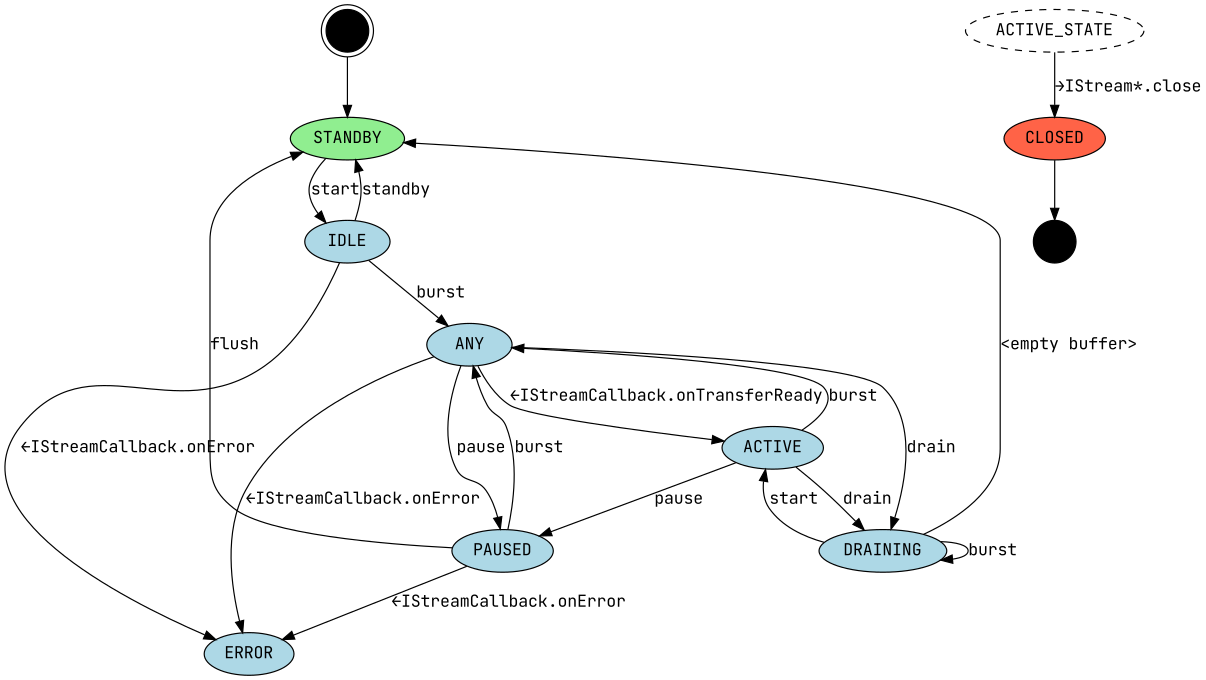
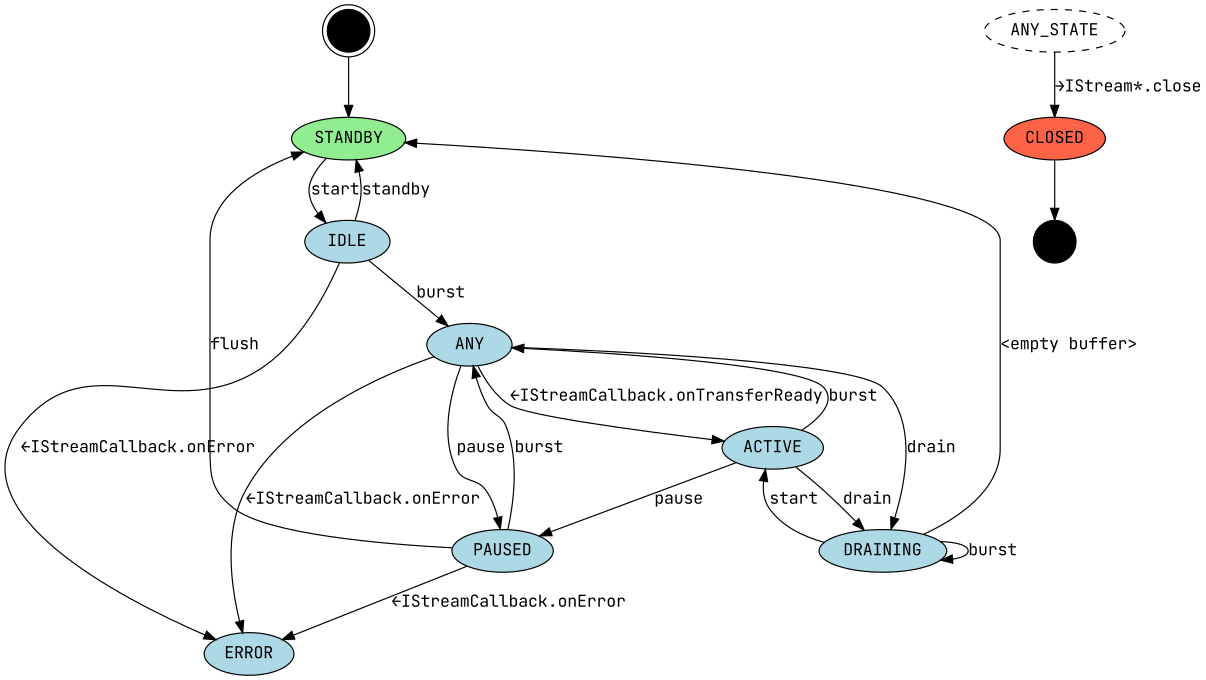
  digraph {
    fontname="JetBrains Mono"
    node [fillcolor=lightblue fontname="JetBrains Mono" shape=oval style=filled]
    edge [fontname="JetBrains Mono"]
    I [fillcolor=black shape=doublecircle width=0.5]
    STANDBY [fillcolor=lightgreen width=1]
    IDLE [width=1]
    F [fillcolor=black shape=point width=0.5]
    ERROR [width=1]
    n6 [label=ANY width=1]
    CLOSED [fillcolor=tomato width=1]
-   ANY_STATE [fillcolor=tomato style=dashed width=1 label=ACTIVE_STATE]
+   ANY_STATE [fillcolor=tomato style=dashed width=1]
    ACTIVE [width=1]
    PAUSED [width=1]
    DRAINING [width=1]
    I -> STANDBY
    STANDBY -> IDLE [label=start]
    IDLE -> STANDBY [label=standby]
    IDLE -> ERROR [label="←IStreamCallback.onError"]
    IDLE -> n6 [label=burst]
    n6 -> ERROR [label="←IStreamCallback.onError"]
    n6 -> ACTIVE [label="←IStreamCallback.onTransferReady"]
    n6 -> PAUSED [label=pause]
    n6 -> DRAINING [label=drain]
    CLOSED -> F
    ANY_STATE -> CLOSED [label="→IStream*.close"]
    ACTIVE -> n6 [label=burst]
    ACTIVE -> PAUSED [label=pause]
    ACTIVE -> DRAINING [label=drain]
    PAUSED -> STANDBY [label=flush]
    PAUSED -> ERROR [label="←IStreamCallback.onError"]
    PAUSED -> n6 [label=burst]
    DRAINING -> STANDBY [label="<empty buffer>"]
    DRAINING -> ACTIVE [label=start]
    DRAINING -> DRAINING [label=burst]
  }
